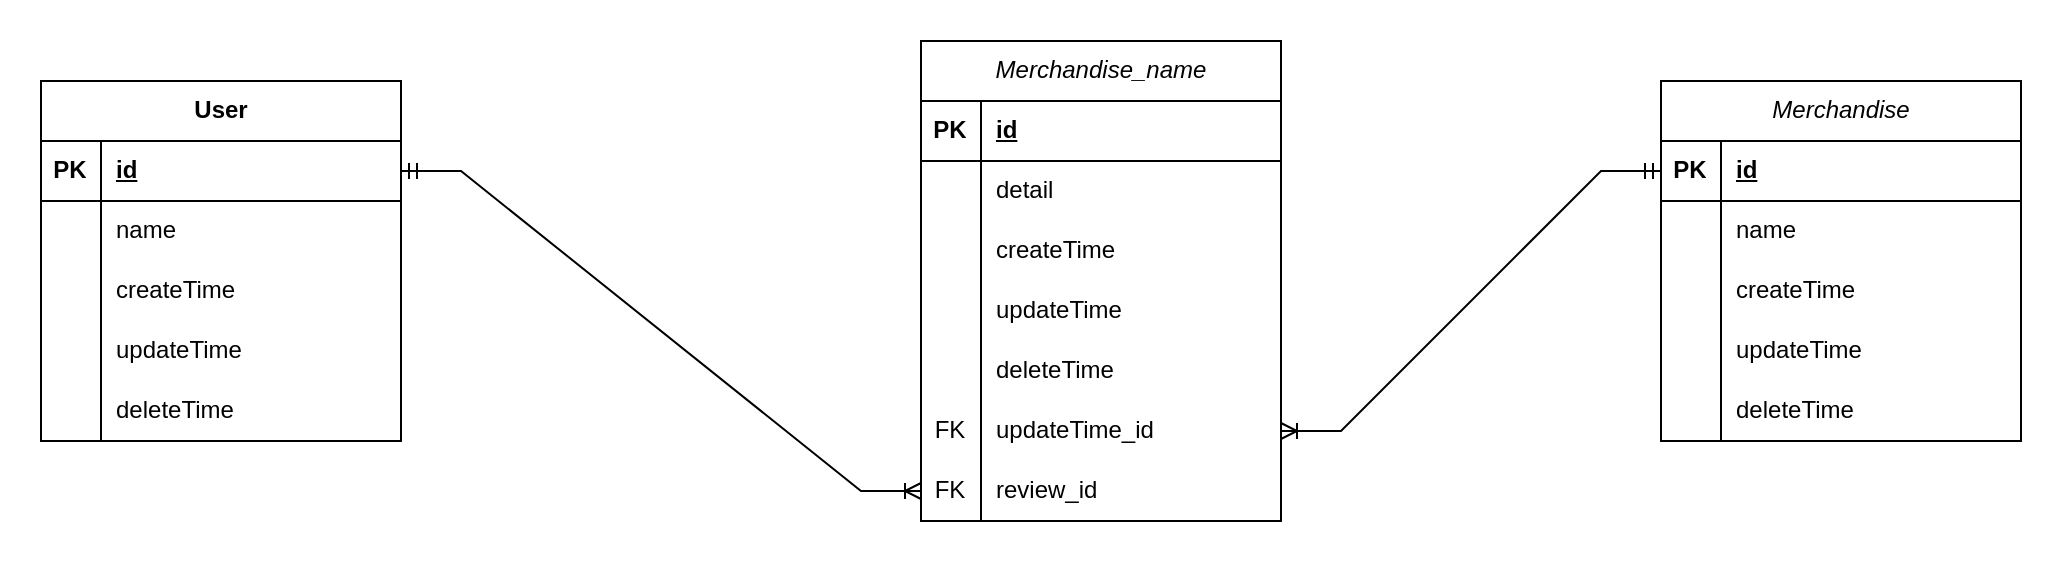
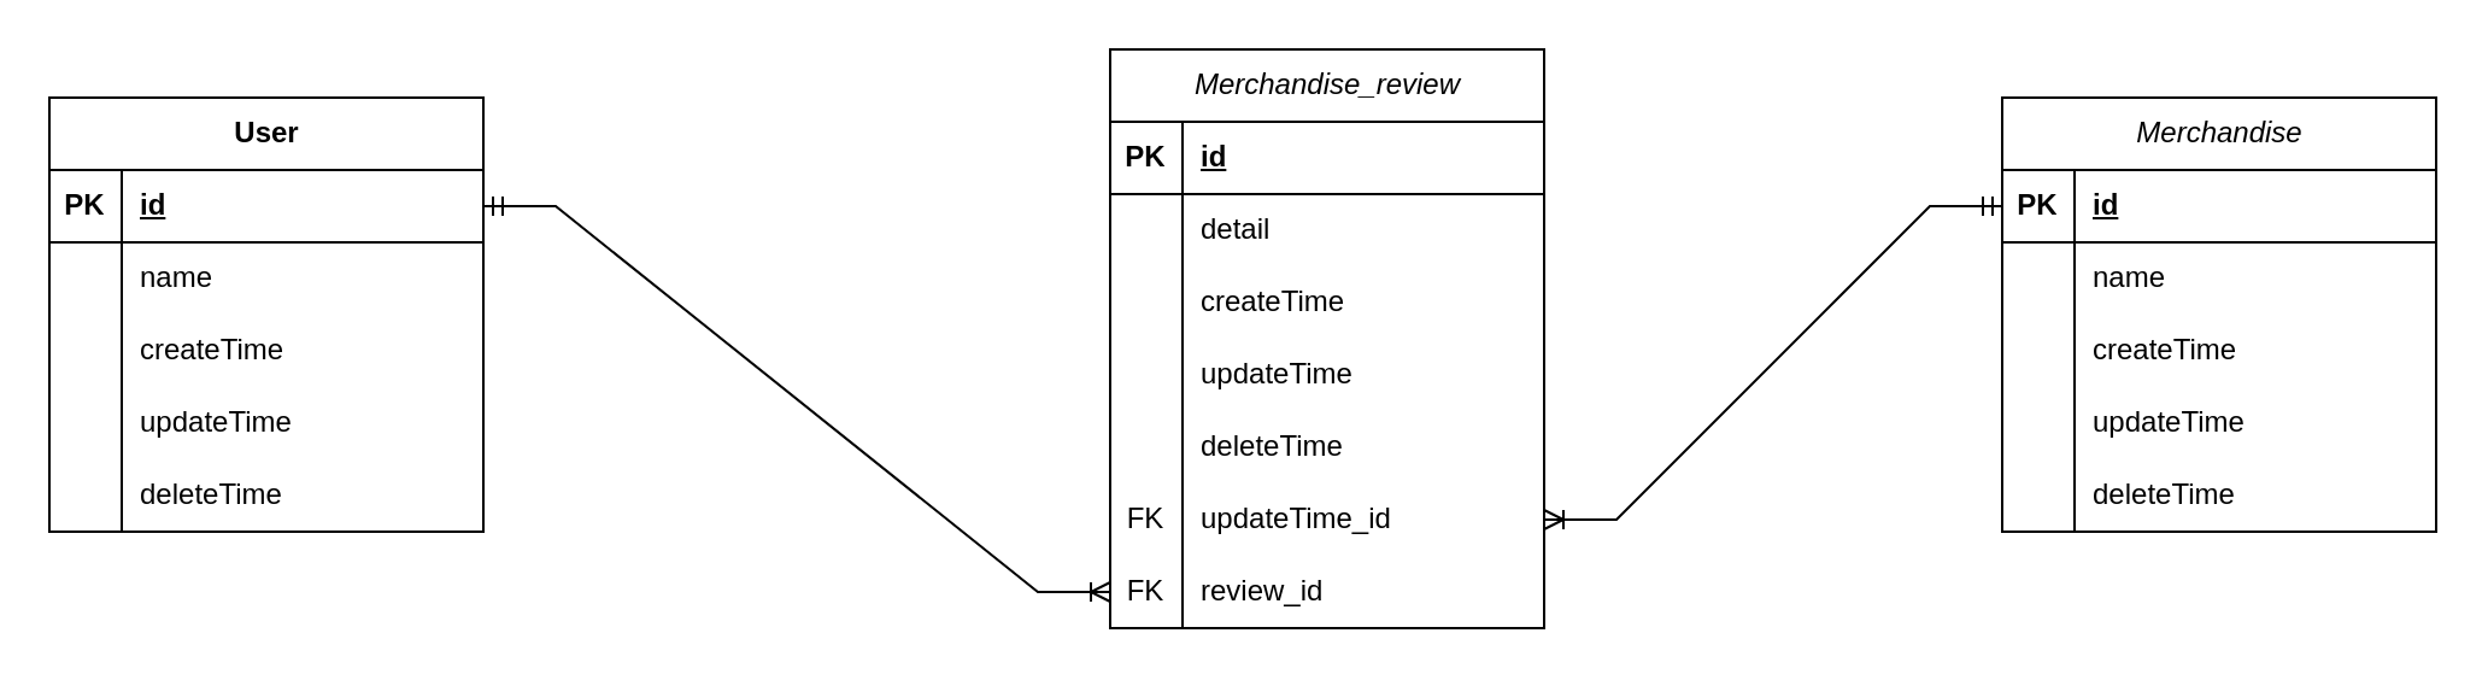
  <mxCell id="0" />
  <mxCell id="1" parent="0" />
  <mxCell id="2" value="User" style="shape=table;startSize=30;container=1;collapsible=1;childLayout=tableLayout;fixedRows=1;rowLines=0;fontStyle=1;align=center;resizeLast=1;html=1;labelBackgroundColor=none;" vertex="1" parent="1"><mxGeometry x="20" y="40" width="180" height="180" as="geometry" /></mxCell>
  <mxCell id="3" value="" style="shape=tableRow;horizontal=0;startSize=0;swimlaneHead=0;swimlaneBody=0;fillColor=none;collapsible=0;dropTarget=0;points=[[0,0.5],[1,0.5]];portConstraint=eastwest;top=0;left=0;right=0;bottom=1;" vertex="1" parent="2"><mxGeometry y="30" width="180" height="30" as="geometry" /></mxCell>
  <mxCell id="4" value="PK" style="shape=partialRectangle;connectable=0;fillColor=none;top=0;left=0;bottom=0;right=0;fontStyle=1;overflow=hidden;whiteSpace=wrap;html=1;" vertex="1" parent="3"><mxGeometry width="30" height="30" as="geometry"><mxRectangle width="30" height="30" as="alternateBounds" /></mxGeometry></mxCell>
  <mxCell id="5" value="id" style="shape=partialRectangle;connectable=0;fillColor=none;top=0;left=0;bottom=0;right=0;align=left;spacingLeft=6;fontStyle=5;overflow=hidden;whiteSpace=wrap;html=1;" vertex="1" parent="3"><mxGeometry x="30" width="150" height="30" as="geometry"><mxRectangle width="150" height="30" as="alternateBounds" /></mxGeometry></mxCell>
  <mxCell id="6" value="" style="shape=tableRow;horizontal=0;startSize=0;swimlaneHead=0;swimlaneBody=0;fillColor=none;collapsible=0;dropTarget=0;points=[[0,0.5],[1,0.5]];portConstraint=eastwest;top=0;left=0;right=0;bottom=0;" vertex="1" parent="2"><mxGeometry y="60" width="180" height="30" as="geometry" /></mxCell>
  <mxCell id="7" value="" style="shape=partialRectangle;connectable=0;fillColor=none;top=0;left=0;bottom=0;right=0;editable=1;overflow=hidden;whiteSpace=wrap;html=1;" vertex="1" parent="6"><mxGeometry width="30" height="30" as="geometry"><mxRectangle width="30" height="30" as="alternateBounds" /></mxGeometry></mxCell>
  <mxCell id="8" value="name" style="shape=partialRectangle;connectable=0;fillColor=none;top=0;left=0;bottom=0;right=0;align=left;spacingLeft=6;overflow=hidden;whiteSpace=wrap;html=1;" vertex="1" parent="6"><mxGeometry x="30" width="150" height="30" as="geometry"><mxRectangle width="150" height="30" as="alternateBounds" /></mxGeometry></mxCell>
  <mxCell id="9" value="" style="shape=tableRow;horizontal=0;startSize=0;swimlaneHead=0;swimlaneBody=0;fillColor=none;collapsible=0;dropTarget=0;points=[[0,0.5],[1,0.5]];portConstraint=eastwest;top=0;left=0;right=0;bottom=0;" vertex="1" parent="2"><mxGeometry y="90" width="180" height="30" as="geometry" /></mxCell>
  <mxCell id="10" value="" style="shape=partialRectangle;connectable=0;fillColor=none;top=0;left=0;bottom=0;right=0;editable=1;overflow=hidden;whiteSpace=wrap;html=1;" vertex="1" parent="9"><mxGeometry width="30" height="30" as="geometry"><mxRectangle width="30" height="30" as="alternateBounds" /></mxGeometry></mxCell>
  <mxCell id="11" value="createTime" style="shape=partialRectangle;connectable=0;fillColor=none;top=0;left=0;bottom=0;right=0;align=left;spacingLeft=6;overflow=hidden;whiteSpace=wrap;html=1;" vertex="1" parent="9"><mxGeometry x="30" width="150" height="30" as="geometry"><mxRectangle width="150" height="30" as="alternateBounds" /></mxGeometry></mxCell>
  <mxCell id="12" value="" style="shape=tableRow;horizontal=0;startSize=0;swimlaneHead=0;swimlaneBody=0;fillColor=none;collapsible=0;dropTarget=0;points=[[0,0.5],[1,0.5]];portConstraint=eastwest;top=0;left=0;right=0;bottom=0;" vertex="1" parent="2"><mxGeometry y="120" width="180" height="30" as="geometry" /></mxCell>
  <mxCell id="13" value="" style="shape=partialRectangle;connectable=0;fillColor=none;top=0;left=0;bottom=0;right=0;editable=1;overflow=hidden;whiteSpace=wrap;html=1;" vertex="1" parent="12"><mxGeometry width="30" height="30" as="geometry"><mxRectangle width="30" height="30" as="alternateBounds" /></mxGeometry></mxCell>
  <mxCell id="14" value="&lt;span style=&quot;text-wrap: nowrap;&quot;&gt;updateTime&lt;/span&gt;" style="shape=partialRectangle;connectable=0;fillColor=none;top=0;left=0;bottom=0;right=0;align=left;spacingLeft=6;overflow=hidden;whiteSpace=wrap;html=1;" vertex="1" parent="12"><mxGeometry x="30" width="150" height="30" as="geometry"><mxRectangle width="150" height="30" as="alternateBounds" /></mxGeometry></mxCell>
  <mxCell id="15" value="" style="shape=tableRow;horizontal=0;startSize=0;swimlaneHead=0;swimlaneBody=0;fillColor=none;collapsible=0;dropTarget=0;points=[[0,0.5],[1,0.5]];portConstraint=eastwest;top=0;left=0;right=0;bottom=0;" vertex="1" parent="2"><mxGeometry y="150" width="180" height="30" as="geometry" /></mxCell>
  <mxCell id="16" value="" style="shape=partialRectangle;connectable=0;fillColor=none;top=0;left=0;bottom=0;right=0;editable=1;overflow=hidden;whiteSpace=wrap;html=1;" vertex="1" parent="15"><mxGeometry width="30" height="30" as="geometry"><mxRectangle width="30" height="30" as="alternateBounds" /></mxGeometry></mxCell>
  <mxCell id="17" value="&lt;span style=&quot;text-wrap: nowrap;&quot;&gt;deleteTime&lt;/span&gt;" style="shape=partialRectangle;connectable=0;fillColor=none;top=0;left=0;bottom=0;right=0;align=left;spacingLeft=6;overflow=hidden;whiteSpace=wrap;html=1;" vertex="1" parent="15"><mxGeometry x="30" width="150" height="30" as="geometry"><mxRectangle width="150" height="30" as="alternateBounds" /></mxGeometry></mxCell>
  <mxCell id="18" value="&lt;span style=&quot;font-style: italic; font-weight: 400;&quot;&gt;Merchandise&lt;/span&gt;" style="shape=table;startSize=30;container=1;collapsible=1;childLayout=tableLayout;fixedRows=1;rowLines=0;fontStyle=1;align=center;resizeLast=1;html=1;labelBackgroundColor=none;" vertex="1" parent="1"><mxGeometry x="830" y="40" width="180" height="180" as="geometry" /></mxCell>
  <mxCell id="19" value="" style="shape=tableRow;horizontal=0;startSize=0;swimlaneHead=0;swimlaneBody=0;fillColor=none;collapsible=0;dropTarget=0;points=[[0,0.5],[1,0.5]];portConstraint=eastwest;top=0;left=0;right=0;bottom=1;" vertex="1" parent="18"><mxGeometry y="30" width="180" height="30" as="geometry" /></mxCell>
  <mxCell id="20" value="PK" style="shape=partialRectangle;connectable=0;fillColor=none;top=0;left=0;bottom=0;right=0;fontStyle=1;overflow=hidden;whiteSpace=wrap;html=1;" vertex="1" parent="19"><mxGeometry width="30" height="30" as="geometry"><mxRectangle width="30" height="30" as="alternateBounds" /></mxGeometry></mxCell>
  <mxCell id="21" value="id" style="shape=partialRectangle;connectable=0;fillColor=none;top=0;left=0;bottom=0;right=0;align=left;spacingLeft=6;fontStyle=5;overflow=hidden;whiteSpace=wrap;html=1;" vertex="1" parent="19"><mxGeometry x="30" width="150" height="30" as="geometry"><mxRectangle width="150" height="30" as="alternateBounds" /></mxGeometry></mxCell>
  <mxCell id="22" value="" style="shape=tableRow;horizontal=0;startSize=0;swimlaneHead=0;swimlaneBody=0;fillColor=none;collapsible=0;dropTarget=0;points=[[0,0.5],[1,0.5]];portConstraint=eastwest;top=0;left=0;right=0;bottom=0;" vertex="1" parent="18"><mxGeometry y="60" width="180" height="30" as="geometry" /></mxCell>
  <mxCell id="23" value="" style="shape=partialRectangle;connectable=0;fillColor=none;top=0;left=0;bottom=0;right=0;editable=1;overflow=hidden;whiteSpace=wrap;html=1;" vertex="1" parent="22"><mxGeometry width="30" height="30" as="geometry"><mxRectangle width="30" height="30" as="alternateBounds" /></mxGeometry></mxCell>
  <mxCell id="24" value="name" style="shape=partialRectangle;connectable=0;fillColor=none;top=0;left=0;bottom=0;right=0;align=left;spacingLeft=6;overflow=hidden;whiteSpace=wrap;html=1;" vertex="1" parent="22"><mxGeometry x="30" width="150" height="30" as="geometry"><mxRectangle width="150" height="30" as="alternateBounds" /></mxGeometry></mxCell>
  <mxCell id="25" value="" style="shape=tableRow;horizontal=0;startSize=0;swimlaneHead=0;swimlaneBody=0;fillColor=none;collapsible=0;dropTarget=0;points=[[0,0.5],[1,0.5]];portConstraint=eastwest;top=0;left=0;right=0;bottom=0;" vertex="1" parent="18"><mxGeometry y="90" width="180" height="30" as="geometry" /></mxCell>
  <mxCell id="26" value="" style="shape=partialRectangle;connectable=0;fillColor=none;top=0;left=0;bottom=0;right=0;editable=1;overflow=hidden;whiteSpace=wrap;html=1;" vertex="1" parent="25"><mxGeometry width="30" height="30" as="geometry"><mxRectangle width="30" height="30" as="alternateBounds" /></mxGeometry></mxCell>
  <mxCell id="27" value="createTime" style="shape=partialRectangle;connectable=0;fillColor=none;top=0;left=0;bottom=0;right=0;align=left;spacingLeft=6;overflow=hidden;whiteSpace=wrap;html=1;" vertex="1" parent="25"><mxGeometry x="30" width="150" height="30" as="geometry"><mxRectangle width="150" height="30" as="alternateBounds" /></mxGeometry></mxCell>
  <mxCell id="28" value="" style="shape=tableRow;horizontal=0;startSize=0;swimlaneHead=0;swimlaneBody=0;fillColor=none;collapsible=0;dropTarget=0;points=[[0,0.5],[1,0.5]];portConstraint=eastwest;top=0;left=0;right=0;bottom=0;" vertex="1" parent="18"><mxGeometry y="120" width="180" height="30" as="geometry" /></mxCell>
  <mxCell id="29" value="" style="shape=partialRectangle;connectable=0;fillColor=none;top=0;left=0;bottom=0;right=0;editable=1;overflow=hidden;whiteSpace=wrap;html=1;" vertex="1" parent="28"><mxGeometry width="30" height="30" as="geometry"><mxRectangle width="30" height="30" as="alternateBounds" /></mxGeometry></mxCell>
  <mxCell id="30" value="&lt;span style=&quot;text-wrap: nowrap;&quot;&gt;updateTime&lt;/span&gt;" style="shape=partialRectangle;connectable=0;fillColor=none;top=0;left=0;bottom=0;right=0;align=left;spacingLeft=6;overflow=hidden;whiteSpace=wrap;html=1;" vertex="1" parent="28"><mxGeometry x="30" width="150" height="30" as="geometry"><mxRectangle width="150" height="30" as="alternateBounds" /></mxGeometry></mxCell>
  <mxCell id="31" value="" style="shape=tableRow;horizontal=0;startSize=0;swimlaneHead=0;swimlaneBody=0;fillColor=none;collapsible=0;dropTarget=0;points=[[0,0.5],[1,0.5]];portConstraint=eastwest;top=0;left=0;right=0;bottom=0;" vertex="1" parent="18"><mxGeometry y="150" width="180" height="30" as="geometry" /></mxCell>
  <mxCell id="32" value="" style="shape=partialRectangle;connectable=0;fillColor=none;top=0;left=0;bottom=0;right=0;editable=1;overflow=hidden;whiteSpace=wrap;html=1;" vertex="1" parent="31"><mxGeometry width="30" height="30" as="geometry"><mxRectangle width="30" height="30" as="alternateBounds" /></mxGeometry></mxCell>
  <mxCell id="33" value="&lt;span style=&quot;text-wrap: nowrap;&quot;&gt;deleteTime&lt;/span&gt;" style="shape=partialRectangle;connectable=0;fillColor=none;top=0;left=0;bottom=0;right=0;align=left;spacingLeft=6;overflow=hidden;whiteSpace=wrap;html=1;" vertex="1" parent="31"><mxGeometry x="30" width="150" height="30" as="geometry"><mxRectangle width="150" height="30" as="alternateBounds" /></mxGeometry></mxCell>
- <mxCell id="34" value="&lt;span style=&quot;font-style: italic; font-weight: 400;&quot;&gt;Merchandise_name&lt;/span&gt;" style="shape=table;startSize=30;container=1;collapsible=1;childLayout=tableLayout;fixedRows=1;rowLines=0;fontStyle=1;align=center;resizeLast=1;html=1;labelBackgroundColor=none;" vertex="1" parent="1"><mxGeometry x="460" y="20" width="180" height="240" as="geometry" /></mxCell>
+ <mxCell id="34" value="&lt;span style=&quot;font-style: italic; font-weight: 400;&quot;&gt;Merchandise_review&lt;/span&gt;" style="shape=table;startSize=30;container=1;collapsible=1;childLayout=tableLayout;fixedRows=1;rowLines=0;fontStyle=1;align=center;resizeLast=1;html=1;labelBackgroundColor=none;" vertex="1" parent="1"><mxGeometry x="460" y="20" width="180" height="240" as="geometry" /></mxCell>
  <mxCell id="35" value="" style="shape=tableRow;horizontal=0;startSize=0;swimlaneHead=0;swimlaneBody=0;fillColor=none;collapsible=0;dropTarget=0;points=[[0,0.5],[1,0.5]];portConstraint=eastwest;top=0;left=0;right=0;bottom=1;" vertex="1" parent="34"><mxGeometry y="30" width="180" height="30" as="geometry" /></mxCell>
  <mxCell id="36" value="PK" style="shape=partialRectangle;connectable=0;fillColor=none;top=0;left=0;bottom=0;right=0;fontStyle=1;overflow=hidden;whiteSpace=wrap;html=1;" vertex="1" parent="35"><mxGeometry width="30" height="30" as="geometry"><mxRectangle width="30" height="30" as="alternateBounds" /></mxGeometry></mxCell>
  <mxCell id="37" value="id" style="shape=partialRectangle;connectable=0;fillColor=none;top=0;left=0;bottom=0;right=0;align=left;spacingLeft=6;fontStyle=5;overflow=hidden;whiteSpace=wrap;html=1;" vertex="1" parent="35"><mxGeometry x="30" width="150" height="30" as="geometry"><mxRectangle width="150" height="30" as="alternateBounds" /></mxGeometry></mxCell>
  <mxCell id="38" value="" style="shape=tableRow;horizontal=0;startSize=0;swimlaneHead=0;swimlaneBody=0;fillColor=none;collapsible=0;dropTarget=0;points=[[0,0.5],[1,0.5]];portConstraint=eastwest;top=0;left=0;right=0;bottom=0;" vertex="1" parent="34"><mxGeometry y="60" width="180" height="30" as="geometry" /></mxCell>
  <mxCell id="39" value="" style="shape=partialRectangle;connectable=0;fillColor=none;top=0;left=0;bottom=0;right=0;editable=1;overflow=hidden;whiteSpace=wrap;html=1;" vertex="1" parent="38"><mxGeometry width="30" height="30" as="geometry"><mxRectangle width="30" height="30" as="alternateBounds" /></mxGeometry></mxCell>
  <mxCell id="40" value="detail" style="shape=partialRectangle;connectable=0;fillColor=none;top=0;left=0;bottom=0;right=0;align=left;spacingLeft=6;overflow=hidden;whiteSpace=wrap;html=1;" vertex="1" parent="38"><mxGeometry x="30" width="150" height="30" as="geometry"><mxRectangle width="150" height="30" as="alternateBounds" /></mxGeometry></mxCell>
  <mxCell id="41" value="" style="shape=tableRow;horizontal=0;startSize=0;swimlaneHead=0;swimlaneBody=0;fillColor=none;collapsible=0;dropTarget=0;points=[[0,0.5],[1,0.5]];portConstraint=eastwest;top=0;left=0;right=0;bottom=0;" vertex="1" parent="34"><mxGeometry y="90" width="180" height="30" as="geometry" /></mxCell>
  <mxCell id="42" value="" style="shape=partialRectangle;connectable=0;fillColor=none;top=0;left=0;bottom=0;right=0;editable=1;overflow=hidden;whiteSpace=wrap;html=1;" vertex="1" parent="41"><mxGeometry width="30" height="30" as="geometry"><mxRectangle width="30" height="30" as="alternateBounds" /></mxGeometry></mxCell>
  <mxCell id="43" value="createTime" style="shape=partialRectangle;connectable=0;fillColor=none;top=0;left=0;bottom=0;right=0;align=left;spacingLeft=6;overflow=hidden;whiteSpace=wrap;html=1;" vertex="1" parent="41"><mxGeometry x="30" width="150" height="30" as="geometry"><mxRectangle width="150" height="30" as="alternateBounds" /></mxGeometry></mxCell>
  <mxCell id="44" value="" style="shape=tableRow;horizontal=0;startSize=0;swimlaneHead=0;swimlaneBody=0;fillColor=none;collapsible=0;dropTarget=0;points=[[0,0.5],[1,0.5]];portConstraint=eastwest;top=0;left=0;right=0;bottom=0;" vertex="1" parent="34"><mxGeometry y="120" width="180" height="30" as="geometry" /></mxCell>
  <mxCell id="45" value="" style="shape=partialRectangle;connectable=0;fillColor=none;top=0;left=0;bottom=0;right=0;editable=1;overflow=hidden;whiteSpace=wrap;html=1;" vertex="1" parent="44"><mxGeometry width="30" height="30" as="geometry"><mxRectangle width="30" height="30" as="alternateBounds" /></mxGeometry></mxCell>
  <mxCell id="46" value="&lt;span style=&quot;text-wrap: nowrap;&quot;&gt;updateTime&lt;/span&gt;" style="shape=partialRectangle;connectable=0;fillColor=none;top=0;left=0;bottom=0;right=0;align=left;spacingLeft=6;overflow=hidden;whiteSpace=wrap;html=1;" vertex="1" parent="44"><mxGeometry x="30" width="150" height="30" as="geometry"><mxRectangle width="150" height="30" as="alternateBounds" /></mxGeometry></mxCell>
  <mxCell id="47" value="" style="shape=tableRow;horizontal=0;startSize=0;swimlaneHead=0;swimlaneBody=0;fillColor=none;collapsible=0;dropTarget=0;points=[[0,0.5],[1,0.5]];portConstraint=eastwest;top=0;left=0;right=0;bottom=0;" vertex="1" parent="34"><mxGeometry y="150" width="180" height="30" as="geometry" /></mxCell>
  <mxCell id="48" value="" style="shape=partialRectangle;connectable=0;fillColor=none;top=0;left=0;bottom=0;right=0;editable=1;overflow=hidden;whiteSpace=wrap;html=1;" vertex="1" parent="47"><mxGeometry width="30" height="30" as="geometry"><mxRectangle width="30" height="30" as="alternateBounds" /></mxGeometry></mxCell>
  <mxCell id="49" value="&lt;span style=&quot;text-wrap: nowrap;&quot;&gt;deleteTime&lt;/span&gt;" style="shape=partialRectangle;connectable=0;fillColor=none;top=0;left=0;bottom=0;right=0;align=left;spacingLeft=6;overflow=hidden;whiteSpace=wrap;html=1;" vertex="1" parent="47"><mxGeometry x="30" width="150" height="30" as="geometry"><mxRectangle width="150" height="30" as="alternateBounds" /></mxGeometry></mxCell>
  <mxCell id="50" value="" style="shape=tableRow;horizontal=0;startSize=0;swimlaneHead=0;swimlaneBody=0;fillColor=none;collapsible=0;dropTarget=0;points=[[0,0.5],[1,0.5]];portConstraint=eastwest;top=0;left=0;right=0;bottom=0;" vertex="1" parent="34"><mxGeometry y="180" width="180" height="30" as="geometry" /></mxCell>
  <mxCell id="51" value="FK" style="shape=partialRectangle;connectable=0;fillColor=none;top=0;left=0;bottom=0;right=0;editable=1;overflow=hidden;whiteSpace=wrap;html=1;verticalAlign=middle;" vertex="1" parent="50"><mxGeometry width="30" height="30" as="geometry"><mxRectangle width="30" height="30" as="alternateBounds" /></mxGeometry></mxCell>
  <mxCell id="52" value="&lt;span style=&quot;text-wrap: nowrap;&quot;&gt;updateTime_id&lt;/span&gt;" style="shape=partialRectangle;connectable=0;fillColor=none;top=0;left=0;bottom=0;right=0;align=left;spacingLeft=6;overflow=hidden;whiteSpace=wrap;html=1;" vertex="1" parent="50"><mxGeometry x="30" width="150" height="30" as="geometry"><mxRectangle width="150" height="30" as="alternateBounds" /></mxGeometry></mxCell>
  <mxCell id="53" value="" style="shape=tableRow;horizontal=0;startSize=0;swimlaneHead=0;swimlaneBody=0;fillColor=none;collapsible=0;dropTarget=0;points=[[0,0.5],[1,0.5]];portConstraint=eastwest;top=0;left=0;right=0;bottom=0;" vertex="1" parent="34"><mxGeometry y="210" width="180" height="30" as="geometry" /></mxCell>
  <mxCell id="54" value="FK" style="shape=partialRectangle;connectable=0;fillColor=none;top=0;left=0;bottom=0;right=0;editable=1;overflow=hidden;whiteSpace=wrap;html=1;" vertex="1" parent="53"><mxGeometry width="30" height="30" as="geometry"><mxRectangle width="30" height="30" as="alternateBounds" /></mxGeometry></mxCell>
  <mxCell id="55" value="&lt;span style=&quot;text-wrap: nowrap;&quot;&gt;review_id&lt;/span&gt;" style="shape=partialRectangle;connectable=0;fillColor=none;top=0;left=0;bottom=0;right=0;align=left;spacingLeft=6;overflow=hidden;whiteSpace=wrap;html=1;" vertex="1" parent="53"><mxGeometry x="30" width="150" height="30" as="geometry"><mxRectangle width="150" height="30" as="alternateBounds" /></mxGeometry></mxCell>
  <mxCell id="56" value="" style="edgeStyle=entityRelationEdgeStyle;fontSize=12;html=1;endArrow=ERoneToMany;rounded=0;startArrow=ERmandOne;startFill=0;" edge="1" parent="1" source="3" target="53"><mxGeometry width="100" height="100" relative="1" as="geometry"><mxPoint x="320" y="160" as="sourcePoint" /><mxPoint x="420" y="60" as="targetPoint" /></mxGeometry></mxCell>
  <mxCell id="57" value="" style="edgeStyle=entityRelationEdgeStyle;fontSize=12;html=1;endArrow=ERmandOne;rounded=0;startArrow=ERoneToMany;startFill=0;endFill=0;" edge="1" parent="1" source="50" target="19"><mxGeometry width="100" height="100" relative="1" as="geometry"><mxPoint x="690" y="260" as="sourcePoint" /><mxPoint x="830" y="420" as="targetPoint" /></mxGeometry></mxCell>
